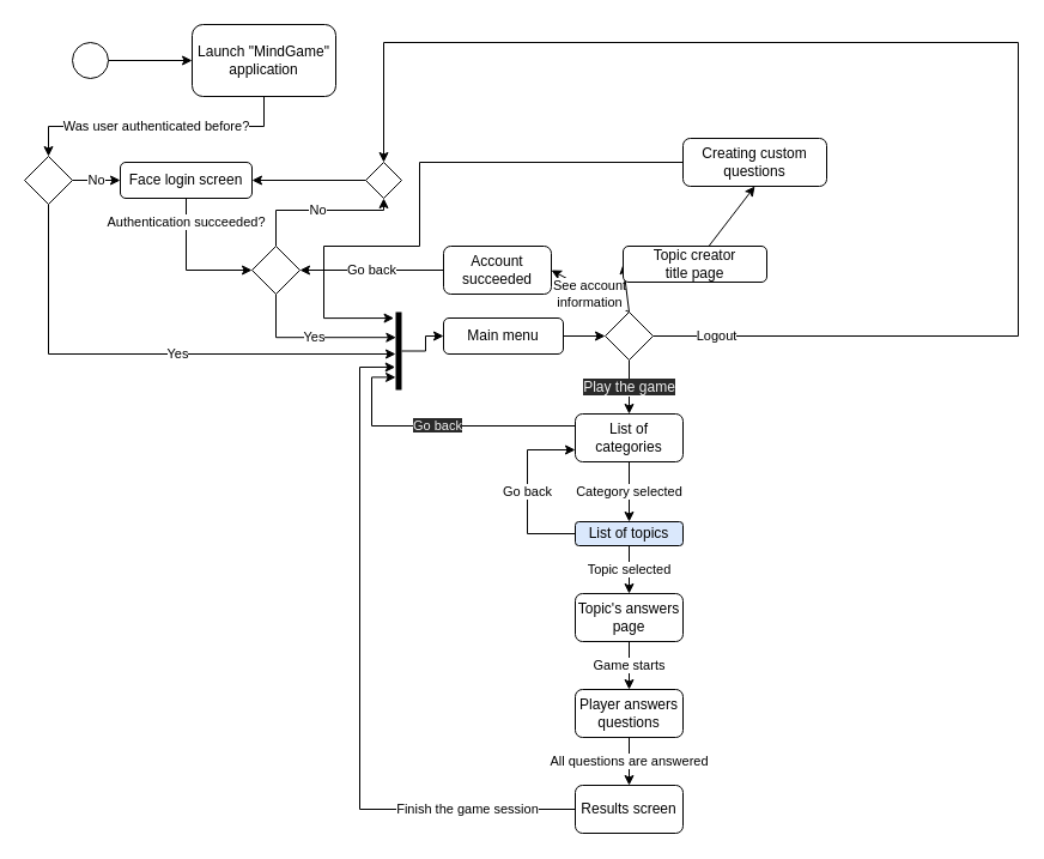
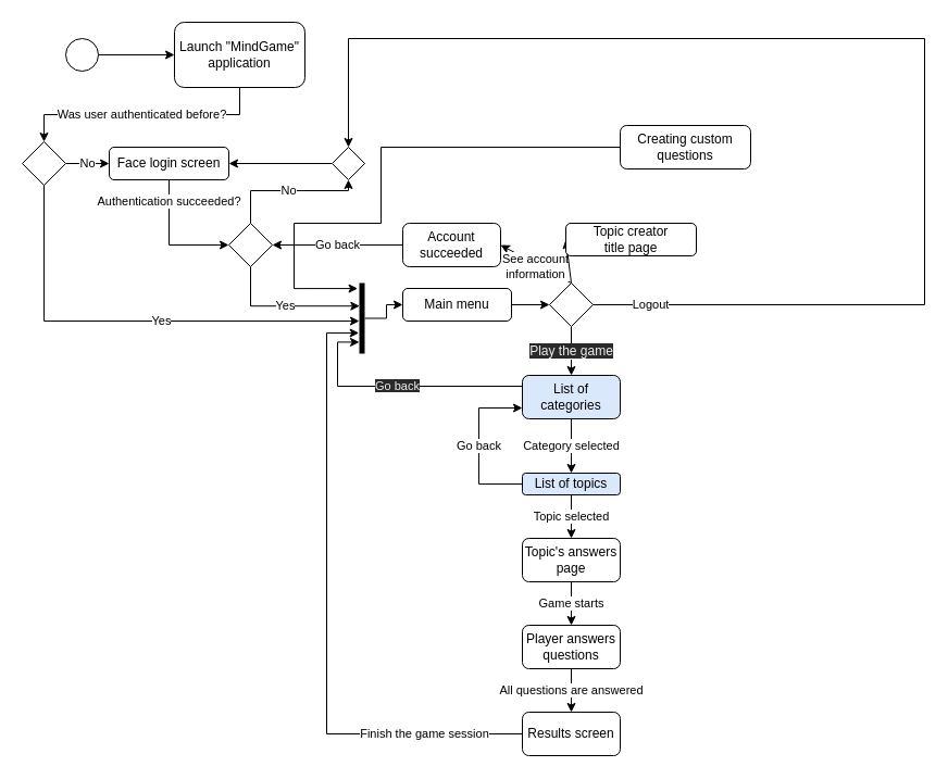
  <mxCell id="0" />
  <mxCell id="1" parent="0" />
  <mxCell id="2" value="Was user authenticated before?" style="edgeStyle=orthogonalEdgeStyle;rounded=0;orthogonalLoop=1;jettySize=auto;html=1;entryX=0.5;entryY=0;entryDx=0;entryDy=0;" edge="1" parent="1" source="3" target="7"><mxGeometry relative="1" as="geometry"><Array as="points"><mxPoint x="220" y="105" /><mxPoint x="40" y="105" /></Array></mxGeometry></mxCell>
  <mxCell id="3" value="Launch &quot;MindGame&quot; application" style="rounded=1;whiteSpace=wrap;html=1;" vertex="1" parent="1"><mxGeometry x="160" y="20" width="120" height="60" as="geometry" /></mxCell>
  <mxCell id="4" value="No" style="edgeStyle=orthogonalEdgeStyle;rounded=0;orthogonalLoop=1;jettySize=auto;html=1;entryX=0;entryY=0.5;entryDx=0;entryDy=0;" edge="1" parent="1" source="7" target="9"><mxGeometry relative="1" as="geometry" /></mxCell>
  <mxCell id="5" style="edgeStyle=orthogonalEdgeStyle;rounded=0;orthogonalLoop=1;jettySize=auto;html=1;exitX=0.5;exitY=1;exitDx=0;exitDy=0;" edge="1" parent="1" source="7" target="16"><mxGeometry relative="1" as="geometry"><mxPoint x="320" y="295" as="targetPoint" /><Array as="points"><mxPoint x="40" y="295" /></Array></mxGeometry></mxCell>
  <mxCell id="6" value="Yes" style="edgeLabel;html=1;align=center;verticalAlign=middle;resizable=0;points=[];" vertex="1" connectable="0" parent="5"><mxGeometry x="0.116" y="1" relative="1" as="geometry"><mxPoint as="offset" /></mxGeometry></mxCell>
  <mxCell id="7" value="" style="rhombus;whiteSpace=wrap;html=1;" vertex="1" parent="1"><mxGeometry x="20" y="130" width="40" height="40" as="geometry" /></mxCell>
  <mxCell id="8" value="Authentication succeeded?" style="edgeStyle=orthogonalEdgeStyle;rounded=0;orthogonalLoop=1;jettySize=auto;html=1;entryX=0;entryY=0.5;entryDx=0;entryDy=0;" edge="1" parent="1" source="9" target="12"><mxGeometry x="-0.652" relative="1" as="geometry"><mxPoint as="offset" /></mxGeometry></mxCell>
  <mxCell id="9" value="Face login screen" style="rounded=1;whiteSpace=wrap;html=1;" vertex="1" parent="1"><mxGeometry x="100" y="135" width="110" height="30" as="geometry" /></mxCell>
  <mxCell id="10" value="Yes" style="edgeStyle=orthogonalEdgeStyle;rounded=0;orthogonalLoop=1;jettySize=auto;html=1;entryX=0.933;entryY=0.674;entryDx=0;entryDy=0;entryPerimeter=0;" edge="1" parent="1" source="12" target="16"><mxGeometry relative="1" as="geometry"><Array as="points"><mxPoint x="230" y="281" /></Array></mxGeometry></mxCell>
  <mxCell id="11" value="No" style="edgeStyle=orthogonalEdgeStyle;rounded=0;orthogonalLoop=1;jettySize=auto;html=1;entryX=0.5;entryY=1;entryDx=0;entryDy=0;" edge="1" parent="1" source="12" target="38"><mxGeometry relative="1" as="geometry"><Array as="points"><mxPoint x="230" y="175" /><mxPoint x="320" y="175" /></Array></mxGeometry></mxCell>
  <mxCell id="12" value="" style="rhombus;whiteSpace=wrap;html=1;" vertex="1" parent="1"><mxGeometry x="210" y="205" width="40" height="40" as="geometry" /></mxCell>
  <mxCell id="13" style="edgeStyle=orthogonalEdgeStyle;rounded=0;orthogonalLoop=1;jettySize=auto;html=1;entryX=0;entryY=0.5;entryDx=0;entryDy=0;" edge="1" parent="1" source="14" target="24"><mxGeometry relative="1" as="geometry" /></mxCell>
  <mxCell id="14" value="Main menu" style="rounded=1;whiteSpace=wrap;html=1;" vertex="1" parent="1"><mxGeometry x="370" y="265" width="100" height="30" as="geometry" /></mxCell>
  <mxCell id="15" style="edgeStyle=orthogonalEdgeStyle;rounded=0;orthogonalLoop=1;jettySize=auto;html=1;entryX=0;entryY=0.5;entryDx=0;entryDy=0;" edge="1" parent="1" source="16" target="14"><mxGeometry relative="1" as="geometry" /></mxCell>
  <mxCell id="16" value="" style="html=1;points=[];perimeter=orthogonalPerimeter;fillColor=#000000;strokeColor=none;rotation=-180;" vertex="1" parent="1"><mxGeometry x="330" y="260" width="5" height="65" as="geometry" /></mxCell>
  <mxCell id="17" style="edgeStyle=orthogonalEdgeStyle;rounded=0;orthogonalLoop=1;jettySize=auto;html=1;entryX=0;entryY=0.5;entryDx=0;entryDy=0;" edge="1" parent="1" source="18" target="3"><mxGeometry relative="1" as="geometry" /></mxCell>
  <mxCell id="18" value="" style="ellipse;fillColor=#ffffff;strokeColor=#000000;" vertex="1" parent="1"><mxGeometry x="60" y="35" width="30" height="30" as="geometry" /></mxCell>
  <mxCell id="19" value="&lt;span style=&quot;color: rgb(240 , 240 , 240) ; font-family: &amp;#34;helvetica&amp;#34; ; font-size: 12px ; font-style: normal ; font-weight: 400 ; letter-spacing: normal ; text-align: center ; text-indent: 0px ; text-transform: none ; word-spacing: 0px ; background-color: rgb(42 , 42 , 42) ; display: inline ; float: none&quot;&gt;Play the game&lt;/span&gt;" style="edgeStyle=orthogonalEdgeStyle;rounded=0;orthogonalLoop=1;jettySize=auto;html=1;entryX=0.5;entryY=0;entryDx=0;entryDy=0;" edge="1" parent="1" source="24" target="27"><mxGeometry relative="1" as="geometry" /></mxCell>
  <mxCell id="20" value="See account &lt;br&gt;information" style="rounded=0;orthogonalLoop=1;jettySize=auto;html=1;entryX=1;entryY=0.5;entryDx=0;entryDy=0;exitX=0.5;exitY=0;exitDx=0;exitDy=0;" edge="1" parent="1" source="24" target="40"><mxGeometry x="-0.025" y="2" relative="1" as="geometry"><mxPoint x="525" y="255" as="sourcePoint" /><mxPoint as="offset" /></mxGeometry></mxCell>
  <mxCell id="21" style="edgeStyle=orthogonalEdgeStyle;rounded=0;orthogonalLoop=1;jettySize=auto;html=1;entryX=0.5;entryY=0;entryDx=0;entryDy=0;" edge="1" parent="1" source="24" target="38"><mxGeometry relative="1" as="geometry"><mxPoint x="670" y="25" as="targetPoint" /><Array as="points"><mxPoint x="850" y="280" /><mxPoint x="850" y="35" /><mxPoint x="320" y="35" /></Array></mxGeometry></mxCell>
  <mxCell id="22" value="Logout" style="edgeLabel;html=1;align=center;verticalAlign=middle;resizable=0;points=[];" vertex="1" connectable="0" parent="21"><mxGeometry x="-0.911" y="1" relative="1" as="geometry"><mxPoint x="-1" as="offset" /></mxGeometry></mxCell>
  <mxCell id="23" style="rounded=0;orthogonalLoop=1;jettySize=auto;html=1;exitX=0.5;exitY=0;exitDx=0;exitDy=0;entryX=0;entryY=0.5;entryDx=0;entryDy=0;" edge="1" parent="1" source="24" target="42"><mxGeometry relative="1" as="geometry" /></mxCell>
  <mxCell id="24" value="" style="rhombus;whiteSpace=wrap;html=1;" vertex="1" parent="1"><mxGeometry x="505" y="260" width="40" height="40" as="geometry" /></mxCell>
  <mxCell id="25" value="Category selected" style="edgeStyle=orthogonalEdgeStyle;rounded=0;orthogonalLoop=1;jettySize=auto;html=1;entryX=0.5;entryY=0;entryDx=0;entryDy=0;" edge="1" parent="1" source="27" target="30"><mxGeometry relative="1" as="geometry" /></mxCell>
  <mxCell id="26" value="&lt;span style=&quot;color: rgb(240 , 240 , 240) ; font-family: &amp;#34;helvetica&amp;#34; ; font-size: 11px ; font-style: normal ; font-weight: 400 ; letter-spacing: normal ; text-align: center ; text-indent: 0px ; text-transform: none ; word-spacing: 0px ; background-color: rgb(42 , 42 , 42) ; display: inline ; float: none&quot;&gt;Go back&lt;/span&gt;" style="edgeStyle=orthogonalEdgeStyle;rounded=0;orthogonalLoop=1;jettySize=auto;html=1;exitX=0;exitY=0.25;exitDx=0;exitDy=0;entryX=0.991;entryY=0.163;entryDx=0;entryDy=0;entryPerimeter=0;" edge="1" parent="1" source="27" target="16"><mxGeometry relative="1" as="geometry"><mxPoint x="290" y="315" as="targetPoint" /><Array as="points"><mxPoint x="310" y="355" /><mxPoint x="310" y="314" /></Array></mxGeometry></mxCell>
- <mxCell id="27" value="List of categories" style="rounded=1;whiteSpace=wrap;html=1;" vertex="1" parent="1"><mxGeometry x="480" y="345" width="90" height="40" as="geometry" /></mxCell>
+ <mxCell id="27" value="List of categories" style="rounded=1;whiteSpace=wrap;html=1;fillColor=#dae8fc;" vertex="1" parent="1"><mxGeometry x="480" y="345" width="90" height="40" as="geometry" /></mxCell>
  <mxCell id="28" value="Topic selected" style="edgeStyle=orthogonalEdgeStyle;rounded=0;orthogonalLoop=1;jettySize=auto;html=1;entryX=0.5;entryY=0;entryDx=0;entryDy=0;" edge="1" parent="1" source="30" target="32"><mxGeometry relative="1" as="geometry" /></mxCell>
  <mxCell id="29" value="Go back" style="edgeStyle=orthogonalEdgeStyle;rounded=0;orthogonalLoop=1;jettySize=auto;html=1;exitX=0;exitY=0.5;exitDx=0;exitDy=0;entryX=0;entryY=0.75;entryDx=0;entryDy=0;" edge="1" parent="1" source="30" target="27"><mxGeometry relative="1" as="geometry"><Array as="points"><mxPoint x="440" y="445" /><mxPoint x="440" y="375" /></Array></mxGeometry></mxCell>
  <mxCell id="30" value="List of topics" style="rounded=1;whiteSpace=wrap;html=1;fillColor=#dae8fc;" vertex="1" parent="1"><mxGeometry x="480" y="435" width="90" height="20" as="geometry" /></mxCell>
  <mxCell id="31" value="Game starts" style="edgeStyle=orthogonalEdgeStyle;rounded=0;orthogonalLoop=1;jettySize=auto;html=1;" edge="1" parent="1" source="32" target="34"><mxGeometry relative="1" as="geometry" /></mxCell>
  <mxCell id="32" value="Topic's answers page" style="rounded=1;whiteSpace=wrap;html=1;" vertex="1" parent="1"><mxGeometry x="480" y="495" width="90" height="40" as="geometry" /></mxCell>
  <mxCell id="33" value="All questions are answered" style="edgeStyle=orthogonalEdgeStyle;rounded=0;orthogonalLoop=1;jettySize=auto;html=1;entryX=0.5;entryY=0;entryDx=0;entryDy=0;" edge="1" parent="1" source="34" target="36"><mxGeometry relative="1" as="geometry" /></mxCell>
  <mxCell id="34" value="Player answers questions" style="rounded=1;whiteSpace=wrap;html=1;" vertex="1" parent="1"><mxGeometry x="480" y="575" width="90" height="40" as="geometry" /></mxCell>
  <mxCell id="35" value="Finish the game session" style="edgeStyle=orthogonalEdgeStyle;rounded=0;orthogonalLoop=1;jettySize=auto;html=1;entryX=1.064;entryY=0.293;entryDx=0;entryDy=0;entryPerimeter=0;" edge="1" parent="1" source="36" target="16"><mxGeometry x="-0.689" relative="1" as="geometry"><Array as="points"><mxPoint x="300" y="675" /><mxPoint x="300" y="306" /></Array><mxPoint as="offset" /></mxGeometry></mxCell>
  <mxCell id="36" value="Results screen" style="rounded=1;whiteSpace=wrap;html=1;" vertex="1" parent="1"><mxGeometry x="480" y="655" width="90" height="40" as="geometry" /></mxCell>
  <mxCell id="37" style="edgeStyle=orthogonalEdgeStyle;rounded=0;orthogonalLoop=1;jettySize=auto;html=1;entryX=1;entryY=0.5;entryDx=0;entryDy=0;" edge="1" parent="1" source="38" target="9"><mxGeometry relative="1" as="geometry" /></mxCell>
  <mxCell id="38" value="" style="rhombus;" vertex="1" parent="1"><mxGeometry x="305" y="135" width="30" height="30" as="geometry" /></mxCell>
  <mxCell id="39" value="Go back" style="edgeStyle=none;rounded=0;orthogonalLoop=1;jettySize=auto;html=1;entryX=1;entryY=0.5;entryDx=0;entryDy=0;" edge="1" parent="1" source="40" target="12"><mxGeometry relative="1" as="geometry" /></mxCell>
  <mxCell id="40" value="Account succeeded" style="rounded=1;whiteSpace=wrap;html=1;" vertex="1" parent="1"><mxGeometry x="370" y="205" width="90" height="40" as="geometry" /></mxCell>
- <mxCell id="41" style="edgeStyle=none;rounded=0;orthogonalLoop=1;jettySize=auto;html=1;entryX=0.5;entryY=1;entryDx=0;entryDy=0;" edge="1" parent="1" source="42" target="44"><mxGeometry relative="1" as="geometry" /></mxCell>
  <mxCell id="42" value="Topic creator &lt;br&gt;title page" style="rounded=1;whiteSpace=wrap;html=1;" vertex="1" parent="1"><mxGeometry x="520" y="205" width="120" height="30" as="geometry" /></mxCell>
  <mxCell id="43" style="edgeStyle=orthogonalEdgeStyle;rounded=0;orthogonalLoop=1;jettySize=auto;html=1;entryX=1.289;entryY=0.922;entryDx=0;entryDy=0;entryPerimeter=0;" edge="1" parent="1" source="44" target="16"><mxGeometry relative="1" as="geometry"><mxPoint x="280" y="265" as="targetPoint" /><Array as="points"><mxPoint x="350" y="135" /><mxPoint x="350" y="205" /><mxPoint x="270" y="205" /><mxPoint x="270" y="265" /></Array></mxGeometry></mxCell>
  <mxCell id="44" value="Creating custom questions" style="rounded=1;whiteSpace=wrap;html=1;" vertex="1" parent="1"><mxGeometry x="570" y="115" width="120" height="40" as="geometry" /></mxCell>
